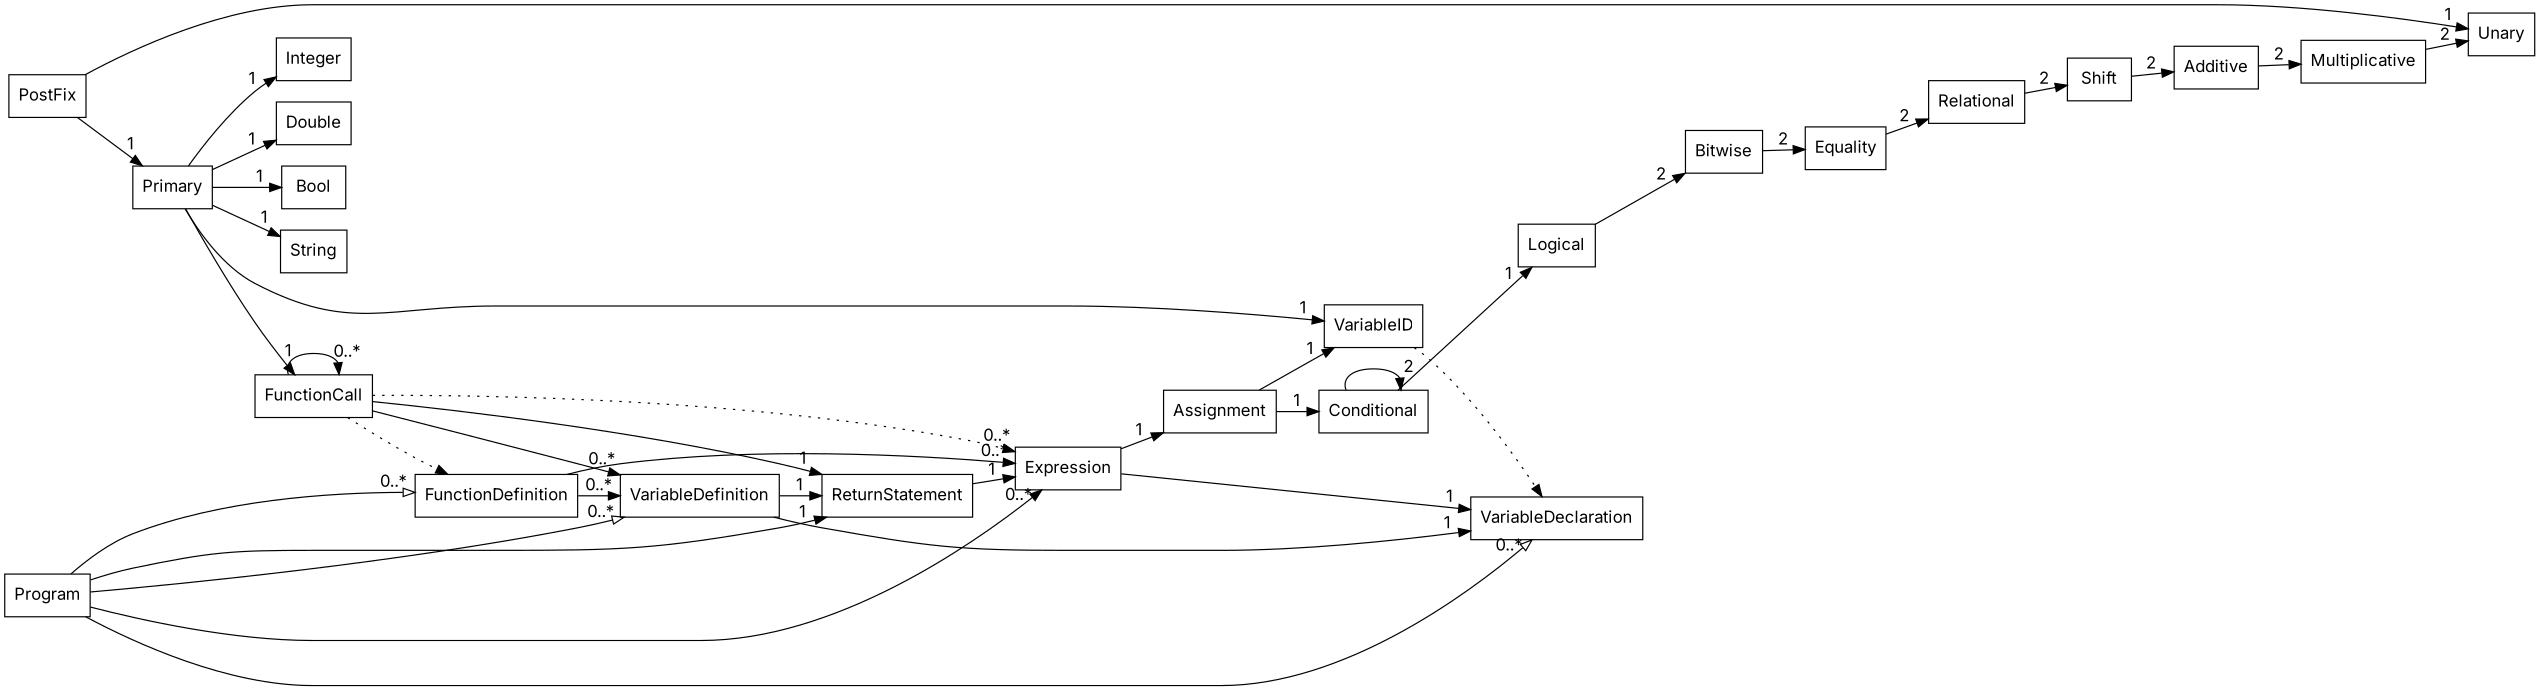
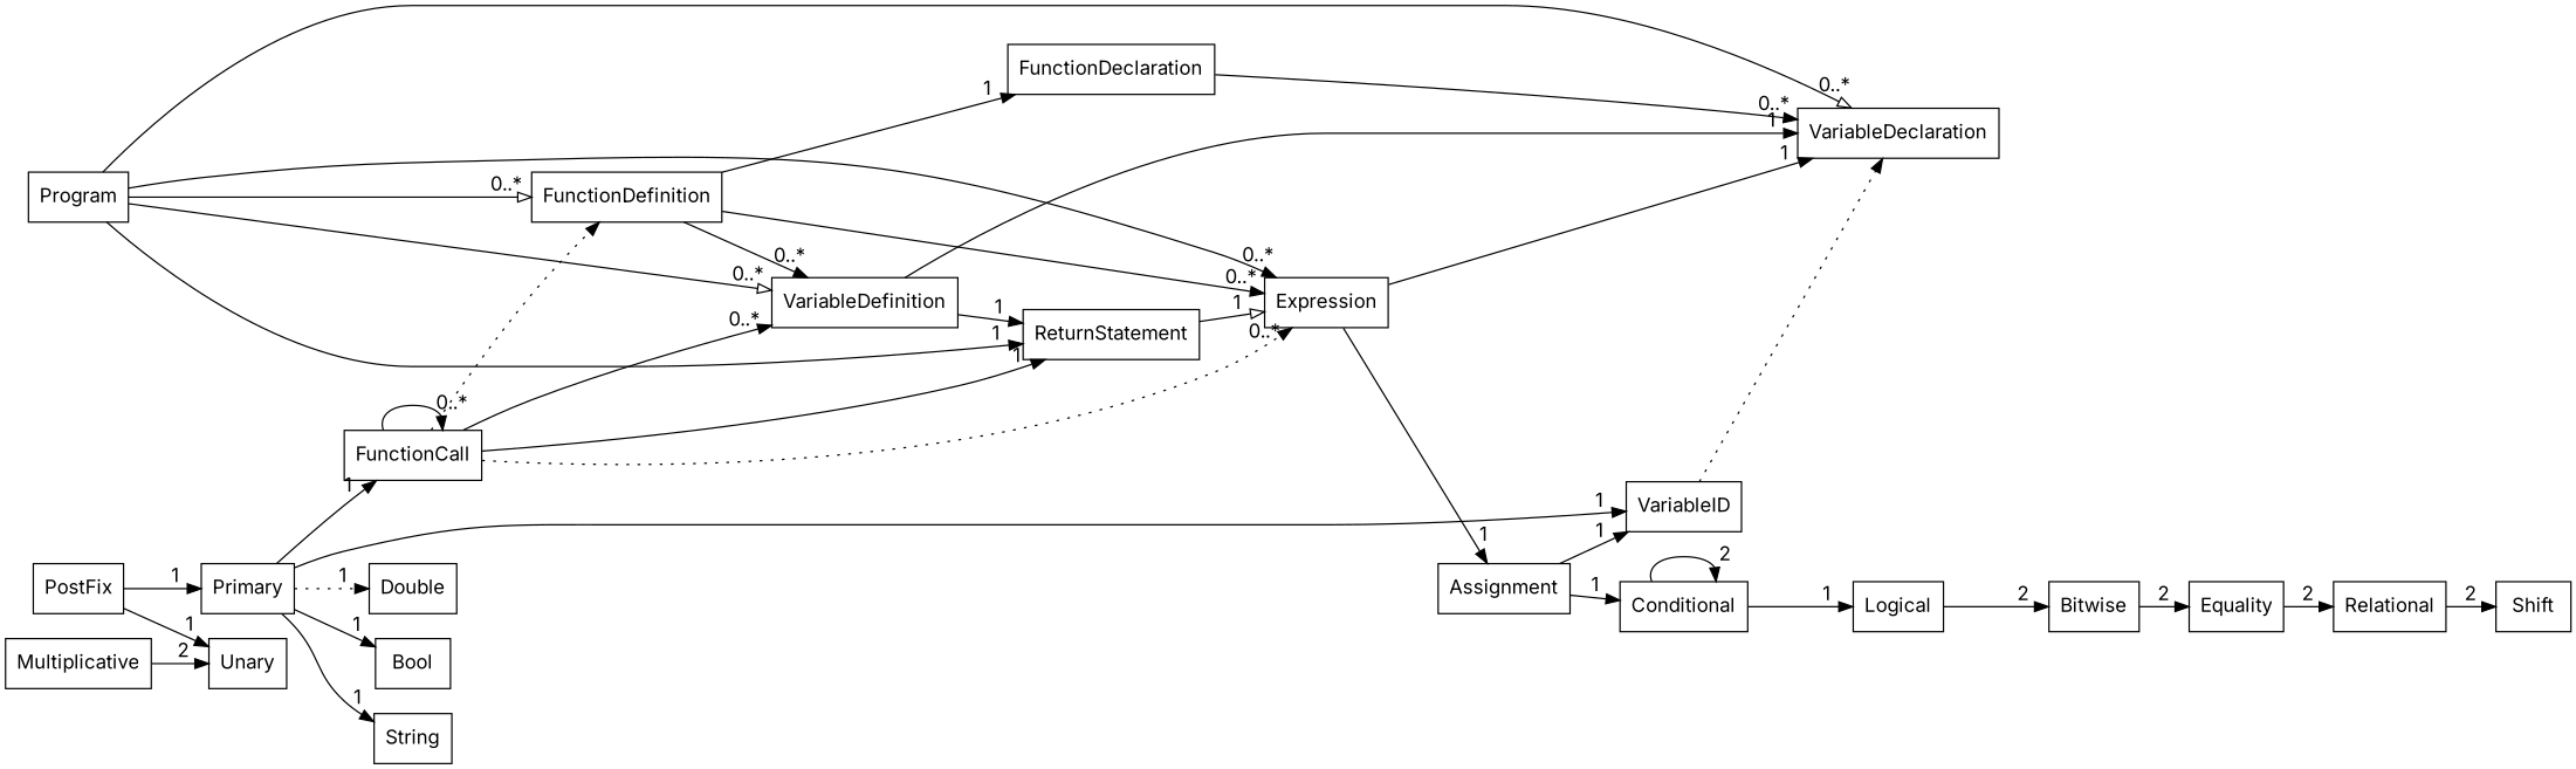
  digraph {
    fontname=Inter
    fontsize=8
    rankdir=LR
    splines=true
    node [fontname=Inter shape=box]
    edge [fontname=Inter headlabel=1 labeldistance=2]
    n1 [label=Program]
    n2 [label=Expression]
    n3 [label=ReturnStatement]
    n4 [label=FunctionDefinition]
    n5 [label=VariableDefinition]
    n6 [label=VariableDeclaration]
    Assignment
+   n8 [label=FunctionDeclaration]
    VariableID
    Conditional
    n11 [label=FunctionCall]
    Logical
    Bitwise
    Equality
    Relational
    Shift
-   Additive
    Multiplicative
    Unary
    PostFix
    Primary
-   Integer
    Double
    Bool
    String
    subgraph sub_1 {
      rank=min
      n1
    }
    n1 -> n2 [headlabel="0..*"]
    n1 -> n3
    n1 -> n4 [arrowhead=empty headlabel="0..*"]
    n1 -> n5 [arrowhead=empty headlabel="0..*"]
    n1 -> n6 [arrowhead=empty headlabel="0..*"]
    n2 -> n6
    n2 -> Assignment
-   n3 -> n2
+   n3 -> n2 [arrowhead=empty]
    n4 -> n2 [headlabel="0..*"]
    n4 -> n5 [headlabel="0..*"]
+   n4 -> n8
    n5 -> n3
    n5 -> n6
    Assignment -> VariableID
    Assignment -> Conditional
+   n8 -> n6 [headlabel="0..*"]
    VariableID -> n6 [style=dotted headlabel="" labeldistance=""]
    Conditional -> Conditional [headlabel=2]
    Conditional -> Logical
    n11 -> n2 [headlabel="0..*" style=dotted]
    n11 -> n3
    n11 -> n4 [style=dotted headlabel="" labeldistance=""]
    n11 -> n5 [headlabel="0..*"]
    n11 -> n11 [headlabel="0..*"]
    Logical -> Bitwise [headlabel=2]
    Bitwise -> Equality [headlabel=2]
    Equality -> Relational [headlabel=2]
    Relational -> Shift [headlabel=2]
-   Shift -> Additive [headlabel=2]
-   Additive -> Multiplicative [headlabel=2]
    Multiplicative -> Unary [headlabel=2]
    PostFix -> Unary
    PostFix -> Primary
    Primary -> VariableID
    Primary -> n11
-   Primary -> Integer
-   Primary -> Double
+   Primary -> Double [style=dotted]
    Primary -> Bool
    Primary -> String
  }
